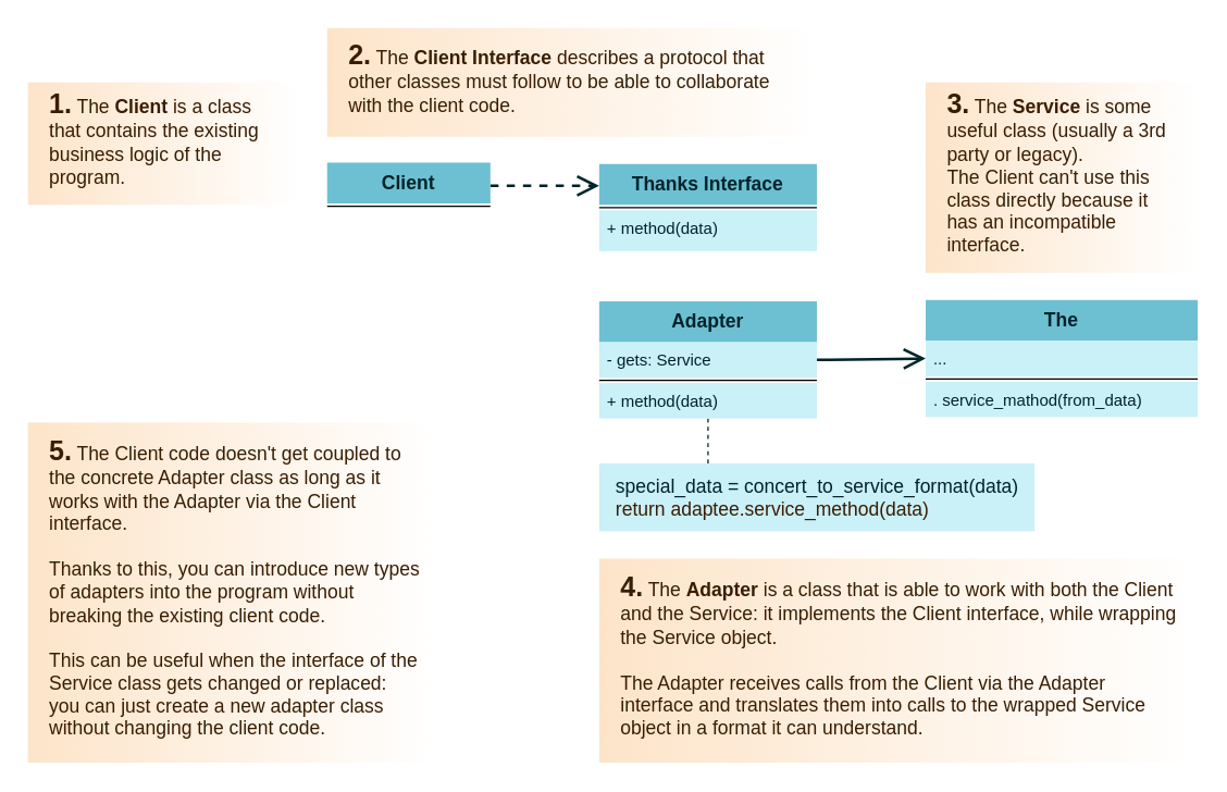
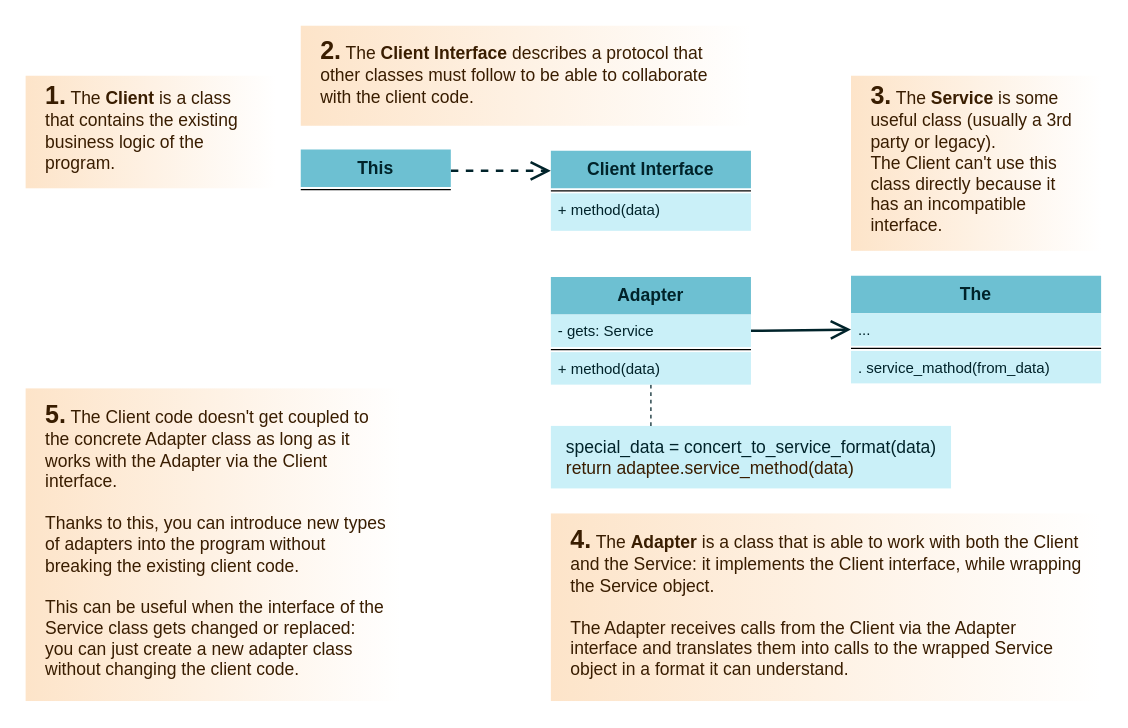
  <mxCell id="0" />
  <mxCell id="1" parent="0" />
  <mxCell id="2" value="&lt;b&gt;&lt;font style=&quot;font-size: 20px&quot;&gt;1.&lt;/font&gt;&lt;/b&gt; The &lt;b&gt;Client&lt;/b&gt; is a class&lt;br&gt;that contains the existing&lt;br&gt;business logic of the&lt;br&gt;program." style="html=1;strokeWidth=2;fontSize=14;align=left;fillColor=#FDE4C9;labelBorderColor=none;fontColor=#391d00;spacing=16;spacingBottom=8;gradientColor=#ffffff;gradientDirection=east;strokeColor=none;" parent="1" vertex="1"><mxGeometry x="20" y="60" width="200" height="90" as="geometry" /></mxCell>
  <mxCell id="3" value="" style="endArrow=open;endFill=0;endSize=12;html=1;fontSize=14;fontColor=#391d00;exitX=1;exitY=0.5;exitDx=0;exitDy=0;strokeColor=#00232A;strokeWidth=2;entryX=0;entryY=0.5;entryDx=0;entryDy=0;" parent="1" source="17" target="21" edge="1"><mxGeometry width="160" relative="1" as="geometry"><mxPoint x="1112.5" y="400" as="sourcePoint" /><mxPoint x="1520" y="170" as="targetPoint" /></mxGeometry></mxCell>
  <mxCell id="4" value="&lt;div style=&quot;text-align: left&quot;&gt;&lt;span style=&quot;color: rgb(0 , 35 , 42)&quot;&gt;special_data = concert_to_service_format(data)&lt;/span&gt;&lt;/div&gt;&lt;div style=&quot;text-align: left&quot;&gt;&lt;span&gt;return adaptee.service_method(data)&lt;/span&gt;&lt;/div&gt;" style="html=1;strokeWidth=2;fontSize=14;fontColor=#391d00;strokeColor=none;fillColor=#CAF0F8;spacing=4;" parent="1" vertex="1"><mxGeometry x="440" y="340" width="320" height="50" as="geometry" /></mxCell>
  <mxCell id="5" value="" style="endArrow=none;endFill=0;endSize=12;html=1;strokeColor=#00232A;fontSize=14;fontColor=#391d00;entryX=0.5;entryY=1;entryDx=0;entryDy=0;dashed=1;exitX=0.25;exitY=0;exitDx=0;exitDy=0;" parent="1" source="4" target="16" edge="1"><mxGeometry width="160" relative="1" as="geometry"><mxPoint x="1030" y="180" as="sourcePoint" /><mxPoint x="1260" y="370" as="targetPoint" /><Array as="points" /></mxGeometry></mxCell>
  <mxCell id="6" value="" style="endArrow=open;endFill=1;endSize=12;html=1;strokeColor=#00232A;fontSize=14;fontColor=#391d00;entryX=0;entryY=0.25;entryDx=0;entryDy=0;exitX=1;exitY=0.5;exitDx=0;exitDy=0;strokeWidth=2;dashed=1;" parent="1" source="11" target="13" edge="1"><mxGeometry width="160" relative="1" as="geometry"><mxPoint x="360" y="141" as="sourcePoint" /><mxPoint x="440" y="140" as="targetPoint" /><Array as="points" /></mxGeometry></mxCell>
  <mxCell id="7" value="&lt;b&gt;&lt;font style=&quot;font-size: 20px&quot;&gt;2.&lt;/font&gt;&lt;/b&gt; The &lt;b&gt;Client Interface&lt;/b&gt; describes a protocol that&lt;br&gt;other classes must follow to be able to collaborate&lt;br&gt;with the client code." style="html=1;strokeWidth=2;fontSize=14;align=left;fillColor=#FDE4C9;labelBorderColor=none;fontColor=#391d00;spacing=16;spacingBottom=8;gradientColor=#ffffff;gradientDirection=east;strokeColor=none;" vertex="1" parent="1"><mxGeometry x="240" y="20" width="360" height="80" as="geometry" /></mxCell>
  <mxCell id="8" value="&lt;b&gt;&lt;font style=&quot;font-size: 20px&quot;&gt;3.&lt;/font&gt;&lt;/b&gt; The &lt;b&gt;Service&lt;/b&gt; is some&lt;br&gt;useful class (usually a 3rd&lt;br&gt;party or legacy).&lt;br&gt;The Client can't use this&lt;br&gt;class directly because it&lt;br&gt;has an incompatible&lt;br&gt;interface.&amp;nbsp;" style="html=1;strokeWidth=2;fontSize=14;align=left;fillColor=#FDE4C9;labelBorderColor=none;fontColor=#391d00;spacing=16;spacingBottom=8;gradientColor=#ffffff;gradientDirection=east;strokeColor=none;" vertex="1" parent="1"><mxGeometry x="680" y="60" width="200" height="140" as="geometry" /></mxCell>
  <mxCell id="9" value="&lt;b&gt;&lt;font style=&quot;font-size: 20px&quot;&gt;4.&lt;/font&gt;&lt;/b&gt; The &lt;b&gt;Adapter&lt;/b&gt; is a class that is able to work with both the Client&lt;br&gt;and the Service: it implements the Client interface, while wrapping&lt;br&gt;the Service object.&lt;br&gt;&lt;br&gt;The Adapter receives calls from the Client via the Adapter&lt;br&gt;interface and translates them into calls to the wrapped Service&lt;br&gt;object in a format it can understand." style="html=1;strokeWidth=2;fontSize=14;align=left;fillColor=#FDE4C9;labelBorderColor=none;fontColor=#391d00;spacing=16;spacingBottom=8;gradientColor=#ffffff;gradientDirection=east;strokeColor=none;" vertex="1" parent="1"><mxGeometry x="440" y="410" width="440" height="150" as="geometry" /></mxCell>
  <mxCell id="10" value="&lt;b&gt;&lt;font style=&quot;font-size: 20px&quot;&gt;5.&lt;/font&gt;&lt;/b&gt; The Client code doesn't get coupled to&lt;br&gt;the concrete Adapter class as long as it&lt;br&gt;works with the Adapter via the Client&lt;br&gt;interface.&lt;br&gt;&lt;br&gt;Thanks to this, you can introduce new types&lt;br&gt;of adapters into the program without&lt;br&gt;breaking the existing client code.&lt;br&gt;&lt;br&gt;This can be useful when the interface of the&lt;br&gt;Service class gets changed or replaced:&lt;br&gt;you can just create a new adapter class&lt;br&gt;without changing the client code." style="html=1;strokeWidth=2;fontSize=14;align=left;fillColor=#FDE4C9;labelBorderColor=none;fontColor=#391d00;spacing=16;spacingBottom=8;gradientColor=#ffffff;gradientDirection=east;strokeColor=none;" vertex="1" parent="1"><mxGeometry x="20" y="310" width="300" height="250" as="geometry" /></mxCell>
- <mxCell id="11" value="Client" style="swimlane;fontStyle=1;align=center;verticalAlign=top;childLayout=stackLayout;horizontal=1;startSize=30;horizontalStack=0;resizeParent=1;resizeParentMax=0;resizeLast=0;collapsible=1;marginBottom=0;fontColor=#00232A;fillColor=#6DC0D2;strokeWidth=2;fontSize=14;strokeColor=none;" parent="1" vertex="1"><mxGeometry x="240" y="119" width="120" height="34" as="geometry" /></mxCell>
+ <mxCell id="11" value="This" style="swimlane;fontStyle=1;align=center;verticalAlign=top;childLayout=stackLayout;horizontal=1;startSize=30;horizontalStack=0;resizeParent=1;resizeParentMax=0;resizeLast=0;collapsible=1;marginBottom=0;fontColor=#00232A;fillColor=#6DC0D2;strokeWidth=2;fontSize=14;strokeColor=none;" parent="1" vertex="1"><mxGeometry x="240" y="119" width="120" height="34" as="geometry" /></mxCell>
  <mxCell id="12" value="" style="line;strokeWidth=1;fillColor=none;align=left;verticalAlign=middle;spacingTop=0;spacingLeft=3;spacingRight=3;rotatable=0;labelPosition=right;points=[];portConstraint=eastwest;" parent="11" vertex="1"><mxGeometry y="30" width="120" height="4" as="geometry" /></mxCell>
- <mxCell id="13" value="Thanks Interface" style="swimlane;fontStyle=1;align=center;verticalAlign=top;childLayout=stackLayout;horizontal=1;startSize=30;horizontalStack=0;resizeParent=1;resizeParentMax=0;resizeLast=0;collapsible=1;marginBottom=0;fontColor=#00232A;fillColor=#6DC0D2;strokeWidth=2;fontSize=14;strokeColor=none;" parent="1" vertex="1"><mxGeometry x="440" y="120" width="160" height="64" as="geometry" /></mxCell>
+ <mxCell id="13" value="Client Interface" style="swimlane;fontStyle=1;align=center;verticalAlign=top;childLayout=stackLayout;horizontal=1;startSize=30;horizontalStack=0;resizeParent=1;resizeParentMax=0;resizeLast=0;collapsible=1;marginBottom=0;fontColor=#00232A;fillColor=#6DC0D2;strokeWidth=2;fontSize=14;strokeColor=none;" parent="1" vertex="1"><mxGeometry x="440" y="120" width="160" height="64" as="geometry" /></mxCell>
  <mxCell id="14" value="" style="line;strokeWidth=1;fillColor=none;align=left;verticalAlign=middle;spacingTop=0;spacingLeft=3;spacingRight=3;rotatable=0;labelPosition=right;points=[];portConstraint=eastwest;" parent="13" vertex="1"><mxGeometry y="30" width="160" height="4" as="geometry" /></mxCell>
  <mxCell id="15" value="+ method(data)" style="text;strokeColor=none;align=left;verticalAlign=top;spacingLeft=4;spacingRight=4;overflow=hidden;rotatable=0;points=[[0,0.5],[1,0.5]];portConstraint=eastwest;fontColor=#00232A;fillColor=#CAF0F8;" parent="13" vertex="1"><mxGeometry y="34" width="160" height="30" as="geometry" /></mxCell>
  <mxCell id="16" value="Adapter" style="swimlane;fontStyle=1;align=center;verticalAlign=top;childLayout=stackLayout;horizontal=1;startSize=30;horizontalStack=0;resizeParent=1;resizeParentMax=0;resizeLast=0;collapsible=1;marginBottom=0;fontColor=#00232A;fillColor=#6DC0D2;strokeWidth=2;fontSize=14;strokeColor=none;" parent="1" vertex="1"><mxGeometry x="440" y="221" width="160" height="86" as="geometry" /></mxCell>
  <mxCell id="17" value="- gets: Service" style="text;strokeColor=none;align=left;verticalAlign=top;spacingLeft=4;spacingRight=4;overflow=hidden;rotatable=0;points=[[0,0.5],[1,0.5]];portConstraint=eastwest;fontColor=#00232A;fillColor=#CAF0F8;" parent="16" vertex="1"><mxGeometry y="30" width="160" height="26" as="geometry" /></mxCell>
  <mxCell id="18" value="" style="line;strokeWidth=1;fillColor=none;align=left;verticalAlign=middle;spacingTop=-1;spacingLeft=3;spacingRight=3;rotatable=0;labelPosition=right;points=[];portConstraint=eastwest;" parent="16" vertex="1"><mxGeometry y="56" width="160" height="4" as="geometry" /></mxCell>
  <mxCell id="19" value="+ method(data)" style="text;strokeColor=none;align=left;verticalAlign=top;spacingLeft=4;spacingRight=4;overflow=hidden;rotatable=0;points=[[0,0.5],[1,0.5]];portConstraint=eastwest;fontColor=#00232A;fillColor=#CAF0F8;" parent="16" vertex="1"><mxGeometry y="60" width="160" height="26" as="geometry" /></mxCell>
  <mxCell id="20" value="The" style="swimlane;fontStyle=1;align=center;verticalAlign=top;childLayout=stackLayout;horizontal=1;startSize=30;horizontalStack=0;resizeParent=1;resizeParentMax=0;resizeLast=0;collapsible=1;marginBottom=0;fontColor=#00232A;fillColor=#6DC0D2;strokeWidth=2;fontSize=14;strokeColor=none;" vertex="1" parent="1"><mxGeometry x="680" y="220" width="200" height="86" as="geometry" /></mxCell>
  <mxCell id="21" value="..." style="text;strokeColor=none;align=left;verticalAlign=top;spacingLeft=4;spacingRight=4;overflow=hidden;rotatable=0;points=[[0,0.5],[1,0.5]];portConstraint=eastwest;fontColor=#00232A;fillColor=#CAF0F8;" vertex="1" parent="20"><mxGeometry y="30" width="200" height="26" as="geometry" /></mxCell>
  <mxCell id="22" value="" style="line;strokeWidth=1;fillColor=none;align=left;verticalAlign=middle;spacingTop=-1;spacingLeft=3;spacingRight=3;rotatable=0;labelPosition=right;points=[];portConstraint=eastwest;" vertex="1" parent="20"><mxGeometry y="56" width="200" height="4" as="geometry" /></mxCell>
  <mxCell id="23" value=". service_mathod(from_data)" style="text;strokeColor=none;align=left;verticalAlign=top;spacingLeft=4;spacingRight=4;overflow=hidden;rotatable=0;points=[[0,0.5],[1,0.5]];portConstraint=eastwest;fontColor=#00232A;fillColor=#CAF0F8;" vertex="1" parent="20"><mxGeometry y="60" width="200" height="26" as="geometry" /></mxCell>
